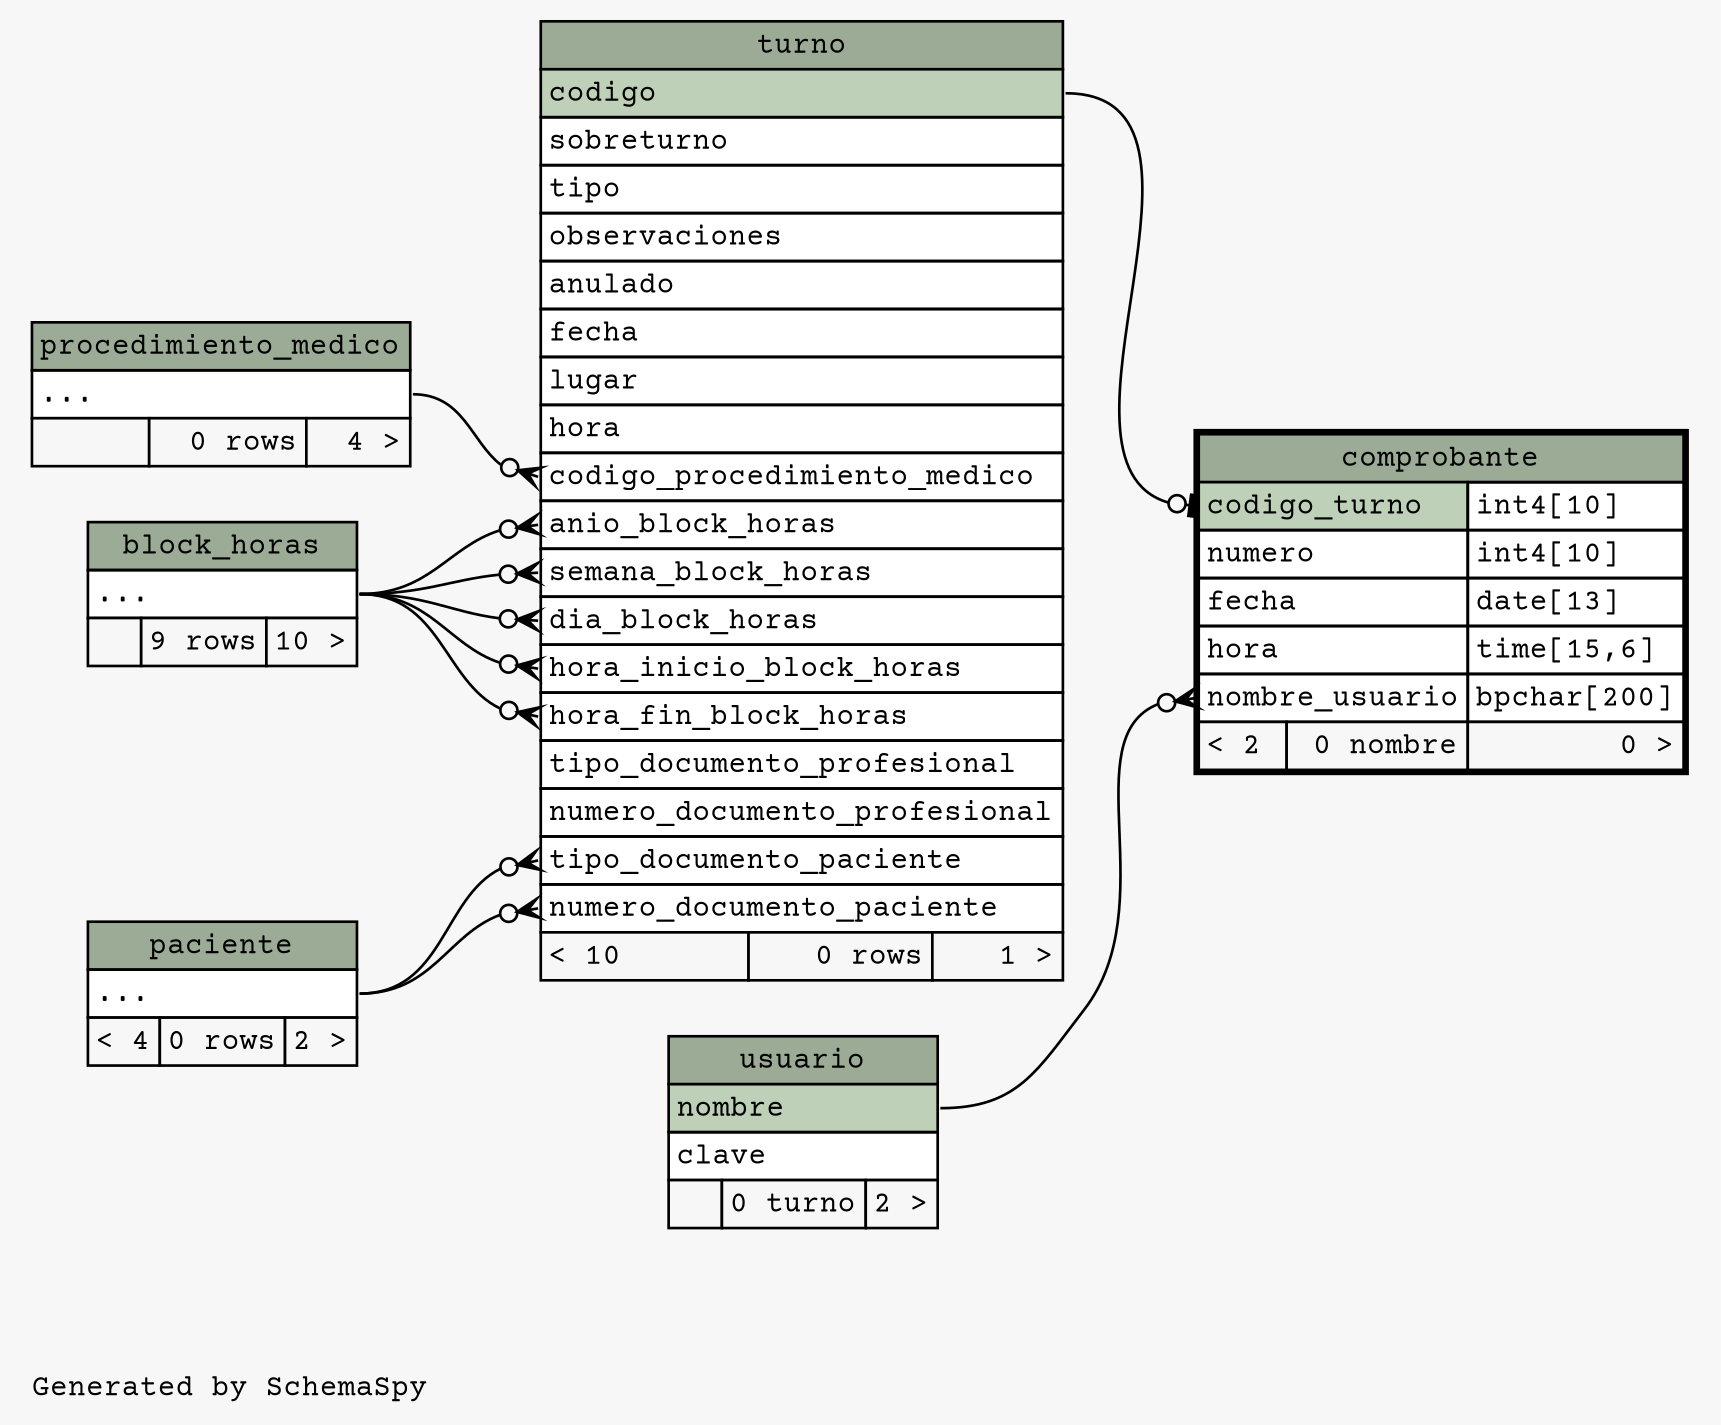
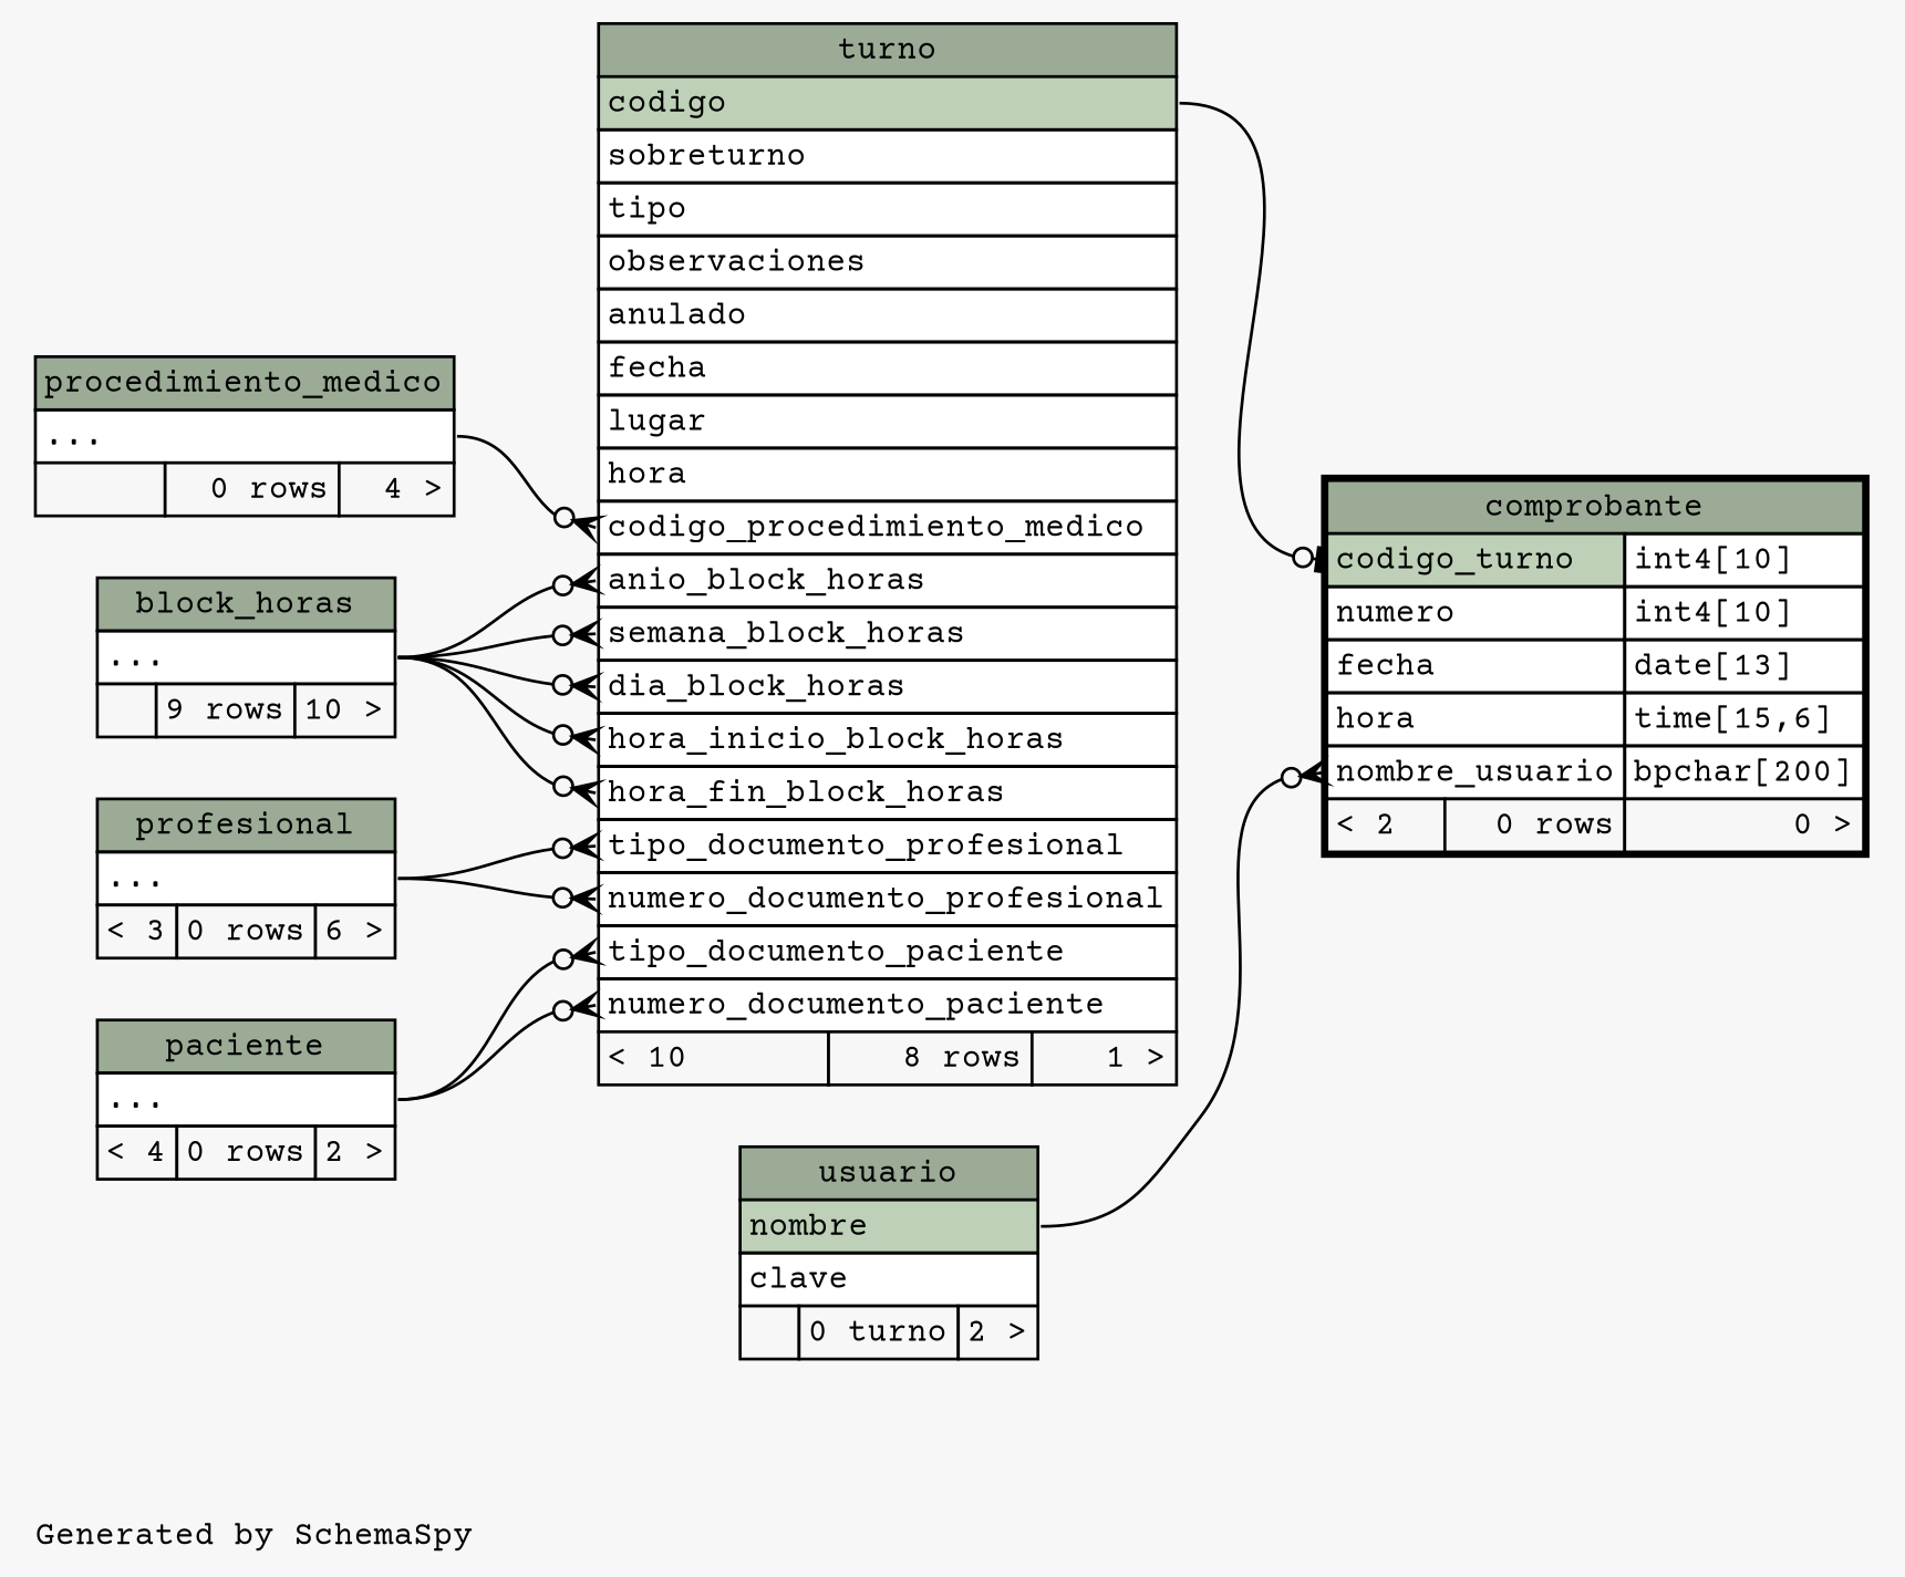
  digraph {
    bgcolor="#f7f7f7"
    fontname="Courier Prime"
    fontsize=11
    label="\nGenerated by SchemaSpy"
    labeljust=l
    nodesep=0.18
    rankdir=RL
    ranksep=0.46
    node [fontname="Courier Prime" fontsize=11 shape=plaintext]
    edge [arrowhead=none arrowsize=0.8 arrowtail=crowodot dir=back fontname="Courier Prime" headport="elipses:e"]
-   n1 [label=<     <TABLE BORDER="2" CELLBORDER="1" CELLSPACING="0" BGCOLOR="#ffffff">       <TR><TD COLSPAN="3" BGCOLOR="#9bab96" ALIGN="CENTER">comprobante</TD></TR>       <TR><TD PORT="codigo_turno" COLSPAN="2" BGCOLOR="#bed1b8" ALIGN="LEFT">codigo_turno</TD><TD PORT="codigo_turno.type" ALIGN="LEFT">int4[10]</TD></TR>       <TR><TD PORT="numero" COLSPAN="2" ALIGN="LEFT">numero</TD><TD PORT="numero.type" ALIGN="LEFT">int4[10]</TD></TR>       <TR><TD PORT="fecha" COLSPAN="2" ALIGN="LEFT">fecha</TD><TD PORT="fecha.type" ALIGN="LEFT">date[13]</TD></TR>       <TR><TD PORT="hora" COLSPAN="2" ALIGN="LEFT">hora</TD><TD PORT="hora.type" ALIGN="LEFT">time[15,6]</TD></TR>       <TR><TD PORT="nombre_usuario" COLSPAN="2" ALIGN="LEFT">nombre_usuario</TD><TD PORT="nombre_usuario.type" ALIGN="LEFT">bpchar[200]</TD></TR>       <TR><TD ALIGN="LEFT" BGCOLOR="#f7f7f7">&lt; 2</TD><TD ALIGN="RIGHT" BGCOLOR="#f7f7f7">0 nombre</TD><TD ALIGN="RIGHT" BGCOLOR="#f7f7f7">0 &gt;</TD></TR>     </TABLE>>]
-   n2 [label=<     <TABLE BORDER="0" CELLBORDER="1" CELLSPACING="0" BGCOLOR="#ffffff">       <TR><TD COLSPAN="3" BGCOLOR="#9bab96" ALIGN="CENTER">turno</TD></TR>       <TR><TD PORT="codigo" COLSPAN="3" BGCOLOR="#bed1b8" ALIGN="LEFT">codigo</TD></TR>       <TR><TD PORT="sobreturno" COLSPAN="3" ALIGN="LEFT">sobreturno</TD></TR>       <TR><TD PORT="tipo" COLSPAN="3" ALIGN="LEFT">tipo</TD></TR>       <TR><TD PORT="observaciones" COLSPAN="3" ALIGN="LEFT">observaciones</TD></TR>       <TR><TD PORT="anulado" COLSPAN="3" ALIGN="LEFT">anulado</TD></TR>       <TR><TD PORT="fecha" COLSPAN="3" ALIGN="LEFT">fecha</TD></TR>       <TR><TD PORT="lugar" COLSPAN="3" ALIGN="LEFT">lugar</TD></TR>       <TR><TD PORT="hora" COLSPAN="3" ALIGN="LEFT">hora</TD></TR>       <TR><TD PORT="codigo_procedimiento_medico" COLSPAN="3" ALIGN="LEFT">codigo_procedimiento_medico</TD></TR>       <TR><TD PORT="anio_block_horas" COLSPAN="3" ALIGN="LEFT">anio_block_horas</TD></TR>       <TR><TD PORT="semana_block_horas" COLSPAN="3" ALIGN="LEFT">semana_block_horas</TD></TR>       <TR><TD PORT="dia_block_horas" COLSPAN="3" ALIGN="LEFT">dia_block_horas</TD></TR>       <TR><TD PORT="hora_inicio_block_horas" COLSPAN="3" ALIGN="LEFT">hora_inicio_block_horas</TD></TR>       <TR><TD PORT="hora_fin_block_horas" COLSPAN="3" ALIGN="LEFT">hora_fin_block_horas</TD></TR>       <TR><TD PORT="tipo_documento_profesional" COLSPAN="3" ALIGN="LEFT">tipo_documento_profesional</TD></TR>       <TR><TD PORT="numero_documento_profesional" COLSPAN="3" ALIGN="LEFT">numero_documento_profesional</TD></TR>       <TR><TD PORT="tipo_documento_paciente" COLSPAN="3" ALIGN="LEFT">tipo_documento_paciente</TD></TR>       <TR><TD PORT="numero_documento_paciente" COLSPAN="3" ALIGN="LEFT">numero_documento_paciente</TD></TR>       <TR><TD ALIGN="LEFT" BGCOLOR="#f7f7f7">&lt; 10</TD><TD ALIGN="RIGHT" BGCOLOR="#f7f7f7">0 rows</TD><TD ALIGN="RIGHT" BGCOLOR="#f7f7f7">1 &gt;</TD></TR>     </TABLE>>]
+   n1 [label=<     <TABLE BORDER="2" CELLBORDER="1" CELLSPACING="0" BGCOLOR="#ffffff">       <TR><TD COLSPAN="3" BGCOLOR="#9bab96" ALIGN="CENTER">comprobante</TD></TR>       <TR><TD PORT="codigo_turno" COLSPAN="2" BGCOLOR="#bed1b8" ALIGN="LEFT">codigo_turno</TD><TD PORT="codigo_turno.type" ALIGN="LEFT">int4[10]</TD></TR>       <TR><TD PORT="numero" COLSPAN="2" ALIGN="LEFT">numero</TD><TD PORT="numero.type" ALIGN="LEFT">int4[10]</TD></TR>       <TR><TD PORT="fecha" COLSPAN="2" ALIGN="LEFT">fecha</TD><TD PORT="fecha.type" ALIGN="LEFT">date[13]</TD></TR>       <TR><TD PORT="hora" COLSPAN="2" ALIGN="LEFT">hora</TD><TD PORT="hora.type" ALIGN="LEFT">time[15,6]</TD></TR>       <TR><TD PORT="nombre_usuario" COLSPAN="2" ALIGN="LEFT">nombre_usuario</TD><TD PORT="nombre_usuario.type" ALIGN="LEFT">bpchar[200]</TD></TR>       <TR><TD ALIGN="LEFT" BGCOLOR="#f7f7f7">&lt; 2</TD><TD ALIGN="RIGHT" BGCOLOR="#f7f7f7">0 rows</TD><TD ALIGN="RIGHT" BGCOLOR="#f7f7f7">0 &gt;</TD></TR>     </TABLE>>]
+   n2 [label=<     <TABLE BORDER="0" CELLBORDER="1" CELLSPACING="0" BGCOLOR="#ffffff">       <TR><TD COLSPAN="3" BGCOLOR="#9bab96" ALIGN="CENTER">turno</TD></TR>       <TR><TD PORT="codigo" COLSPAN="3" BGCOLOR="#bed1b8" ALIGN="LEFT">codigo</TD></TR>       <TR><TD PORT="sobreturno" COLSPAN="3" ALIGN="LEFT">sobreturno</TD></TR>       <TR><TD PORT="tipo" COLSPAN="3" ALIGN="LEFT">tipo</TD></TR>       <TR><TD PORT="observaciones" COLSPAN="3" ALIGN="LEFT">observaciones</TD></TR>       <TR><TD PORT="anulado" COLSPAN="3" ALIGN="LEFT">anulado</TD></TR>       <TR><TD PORT="fecha" COLSPAN="3" ALIGN="LEFT">fecha</TD></TR>       <TR><TD PORT="lugar" COLSPAN="3" ALIGN="LEFT">lugar</TD></TR>       <TR><TD PORT="hora" COLSPAN="3" ALIGN="LEFT">hora</TD></TR>       <TR><TD PORT="codigo_procedimiento_medico" COLSPAN="3" ALIGN="LEFT">codigo_procedimiento_medico</TD></TR>       <TR><TD PORT="anio_block_horas" COLSPAN="3" ALIGN="LEFT">anio_block_horas</TD></TR>       <TR><TD PORT="semana_block_horas" COLSPAN="3" ALIGN="LEFT">semana_block_horas</TD></TR>       <TR><TD PORT="dia_block_horas" COLSPAN="3" ALIGN="LEFT">dia_block_horas</TD></TR>       <TR><TD PORT="hora_inicio_block_horas" COLSPAN="3" ALIGN="LEFT">hora_inicio_block_horas</TD></TR>       <TR><TD PORT="hora_fin_block_horas" COLSPAN="3" ALIGN="LEFT">hora_fin_block_horas</TD></TR>       <TR><TD PORT="tipo_documento_profesional" COLSPAN="3" ALIGN="LEFT">tipo_documento_profesional</TD></TR>       <TR><TD PORT="numero_documento_profesional" COLSPAN="3" ALIGN="LEFT">numero_documento_profesional</TD></TR>       <TR><TD PORT="tipo_documento_paciente" COLSPAN="3" ALIGN="LEFT">tipo_documento_paciente</TD></TR>       <TR><TD PORT="numero_documento_paciente" COLSPAN="3" ALIGN="LEFT">numero_documento_paciente</TD></TR>       <TR><TD ALIGN="LEFT" BGCOLOR="#f7f7f7">&lt; 10</TD><TD ALIGN="RIGHT" BGCOLOR="#f7f7f7">8 rows</TD><TD ALIGN="RIGHT" BGCOLOR="#f7f7f7">1 &gt;</TD></TR>     </TABLE>>]
    n3 [label=<     <TABLE BORDER="0" CELLBORDER="1" CELLSPACING="0" BGCOLOR="#ffffff">       <TR><TD COLSPAN="3" BGCOLOR="#9bab96" ALIGN="CENTER">usuario</TD></TR>       <TR><TD PORT="nombre" COLSPAN="3" BGCOLOR="#bed1b8" ALIGN="LEFT">nombre</TD></TR>       <TR><TD PORT="clave" COLSPAN="3" ALIGN="LEFT">clave</TD></TR>       <TR><TD ALIGN="LEFT" BGCOLOR="#f7f7f7">  </TD><TD ALIGN="RIGHT" BGCOLOR="#f7f7f7">0 turno</TD><TD ALIGN="RIGHT" BGCOLOR="#f7f7f7">2 &gt;</TD></TR>     </TABLE>>]
    n4 [label=<     <TABLE BORDER="0" CELLBORDER="1" CELLSPACING="0" BGCOLOR="#ffffff">       <TR><TD COLSPAN="3" BGCOLOR="#9bab96" ALIGN="CENTER">block_horas</TD></TR>       <TR><TD PORT="elipses" COLSPAN="3" ALIGN="LEFT">...</TD></TR>       <TR><TD ALIGN="LEFT" BGCOLOR="#f7f7f7">  </TD><TD ALIGN="RIGHT" BGCOLOR="#f7f7f7">9 rows</TD><TD ALIGN="RIGHT" BGCOLOR="#f7f7f7">10 &gt;</TD></TR>     </TABLE>>]
    n5 [label=<     <TABLE BORDER="0" CELLBORDER="1" CELLSPACING="0" BGCOLOR="#ffffff">       <TR><TD COLSPAN="3" BGCOLOR="#9bab96" ALIGN="CENTER">procedimiento_medico</TD></TR>       <TR><TD PORT="elipses" COLSPAN="3" ALIGN="LEFT">...</TD></TR>       <TR><TD ALIGN="LEFT" BGCOLOR="#f7f7f7">  </TD><TD ALIGN="RIGHT" BGCOLOR="#f7f7f7">0 rows</TD><TD ALIGN="RIGHT" BGCOLOR="#f7f7f7">4 &gt;</TD></TR>     </TABLE>>]
    n6 [label=<     <TABLE BORDER="0" CELLBORDER="1" CELLSPACING="0" BGCOLOR="#ffffff">       <TR><TD COLSPAN="3" BGCOLOR="#9bab96" ALIGN="CENTER">paciente</TD></TR>       <TR><TD PORT="elipses" COLSPAN="3" ALIGN="LEFT">...</TD></TR>       <TR><TD ALIGN="LEFT" BGCOLOR="#f7f7f7">&lt; 4</TD><TD ALIGN="RIGHT" BGCOLOR="#f7f7f7">0 rows</TD><TD ALIGN="RIGHT" BGCOLOR="#f7f7f7">2 &gt;</TD></TR>     </TABLE>>]
+   n7 [label=<     <TABLE BORDER="0" CELLBORDER="1" CELLSPACING="0" BGCOLOR="#ffffff">       <TR><TD COLSPAN="3" BGCOLOR="#9bab96" ALIGN="CENTER">profesional</TD></TR>       <TR><TD PORT="elipses" COLSPAN="3" ALIGN="LEFT">...</TD></TR>       <TR><TD ALIGN="LEFT" BGCOLOR="#f7f7f7">&lt; 3</TD><TD ALIGN="RIGHT" BGCOLOR="#f7f7f7">0 rows</TD><TD ALIGN="RIGHT" BGCOLOR="#f7f7f7">6 &gt;</TD></TR>     </TABLE>>]
    n1 -> n2 [arrowtail=teeodot headport="codigo:e" tailport="codigo_turno:w"]
    n1 -> n3 [headport="nombre:e" tailport="nombre_usuario:w"]
    n2 -> n4 [tailport="anio_block_horas:w"]
    n2 -> n4 [tailport="dia_block_horas:w"]
    n2 -> n4 [tailport="hora_fin_block_horas:w"]
    n2 -> n4 [tailport="hora_inicio_block_horas:w"]
    n2 -> n4 [tailport="semana_block_horas:w"]
    n2 -> n5 [tailport="codigo_procedimiento_medico:w"]
    n2 -> n6 [tailport="numero_documento_paciente:w"]
    n2 -> n6 [tailport="tipo_documento_paciente:w"]
+   n2 -> n7 [tailport="numero_documento_profesional:w"]
+   n2 -> n7 [tailport="tipo_documento_profesional:w"]
  }
